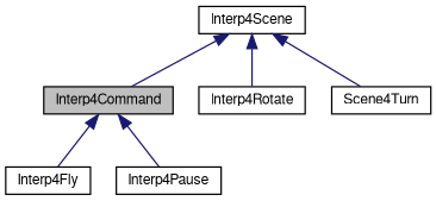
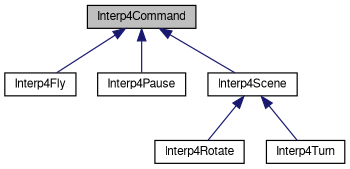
  digraph {
    node [color=black fillcolor=white fontname=FreeSans fontsize=10 shape=record style=filled]
    edge [color=midnightblue dir=back fontname=FreeSans fontsize=10 labelfontname=FreeSans labelfontsize=10 style=solid]
    n1 [fillcolor=grey75 fontcolor=black height=0.2 label=Interp4Command width=0.4]
    n2 [height=0.2 label=Interp4Fly width=0.4]
    n3 [height=0.2 label=Interp4Pause width=0.4]
    n4 [height=0.2 label=Interp4Scene width=0.4]
    n5 [height=0.2 label=Interp4Rotate width=0.4]
-   n6 [height=0.2 label=Scene4Turn width=0.4]
+   n6 [height=0.2 label=Interp4Turn width=0.4]
    n1 -> n2
    n1 -> n3
-   n4 -> n1
+   n1 -> n4
    n4 -> n5
    n4 -> n6
  }
